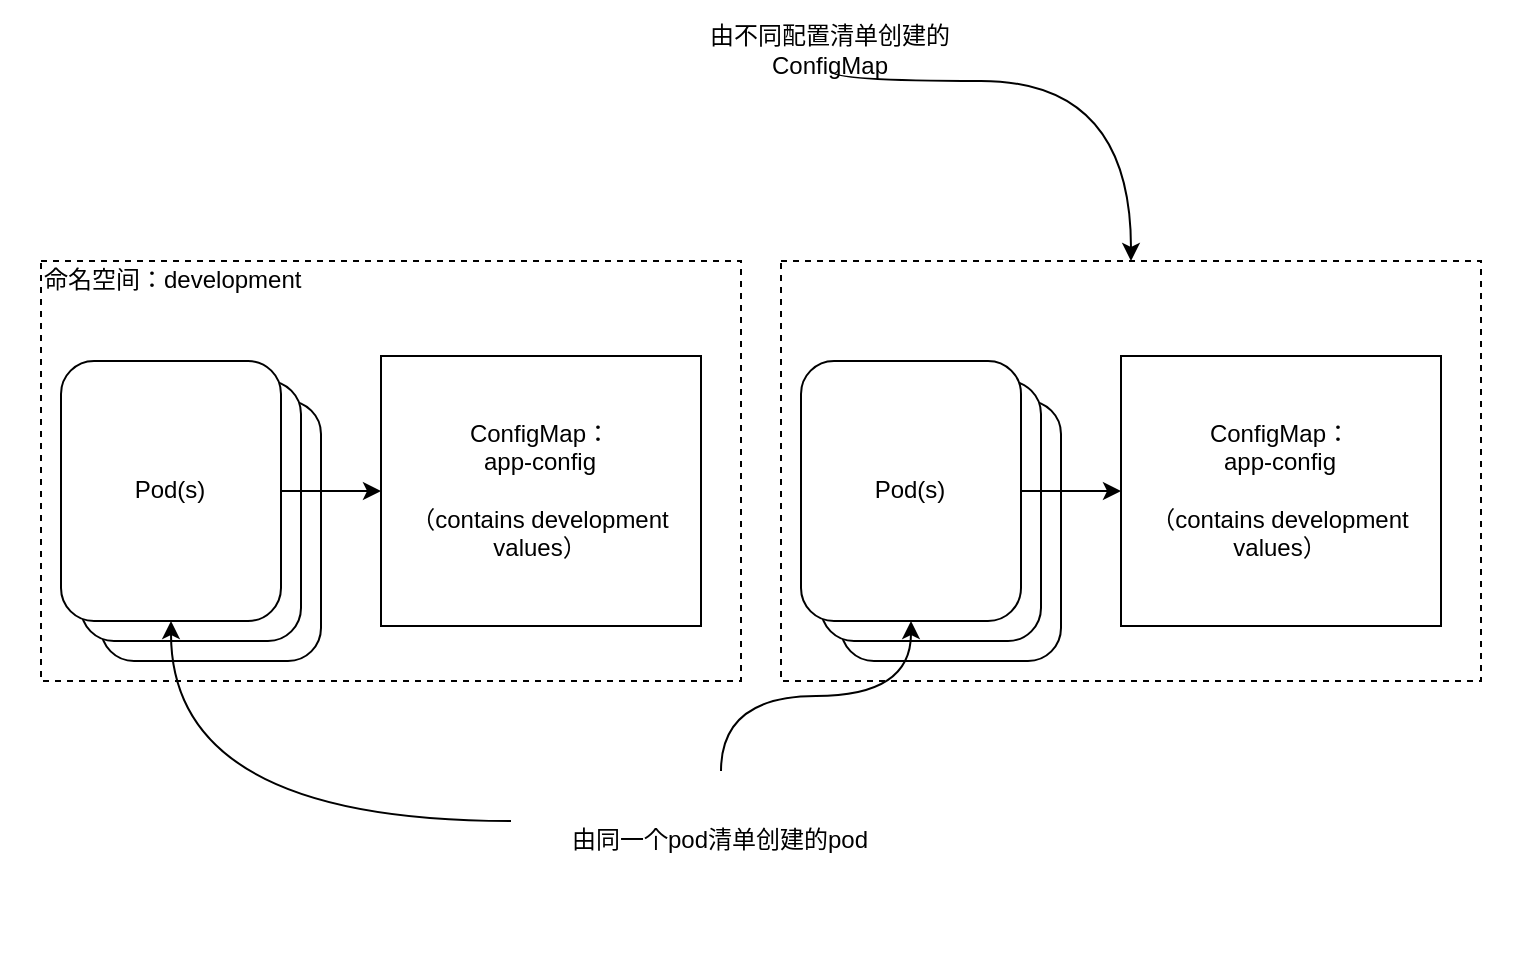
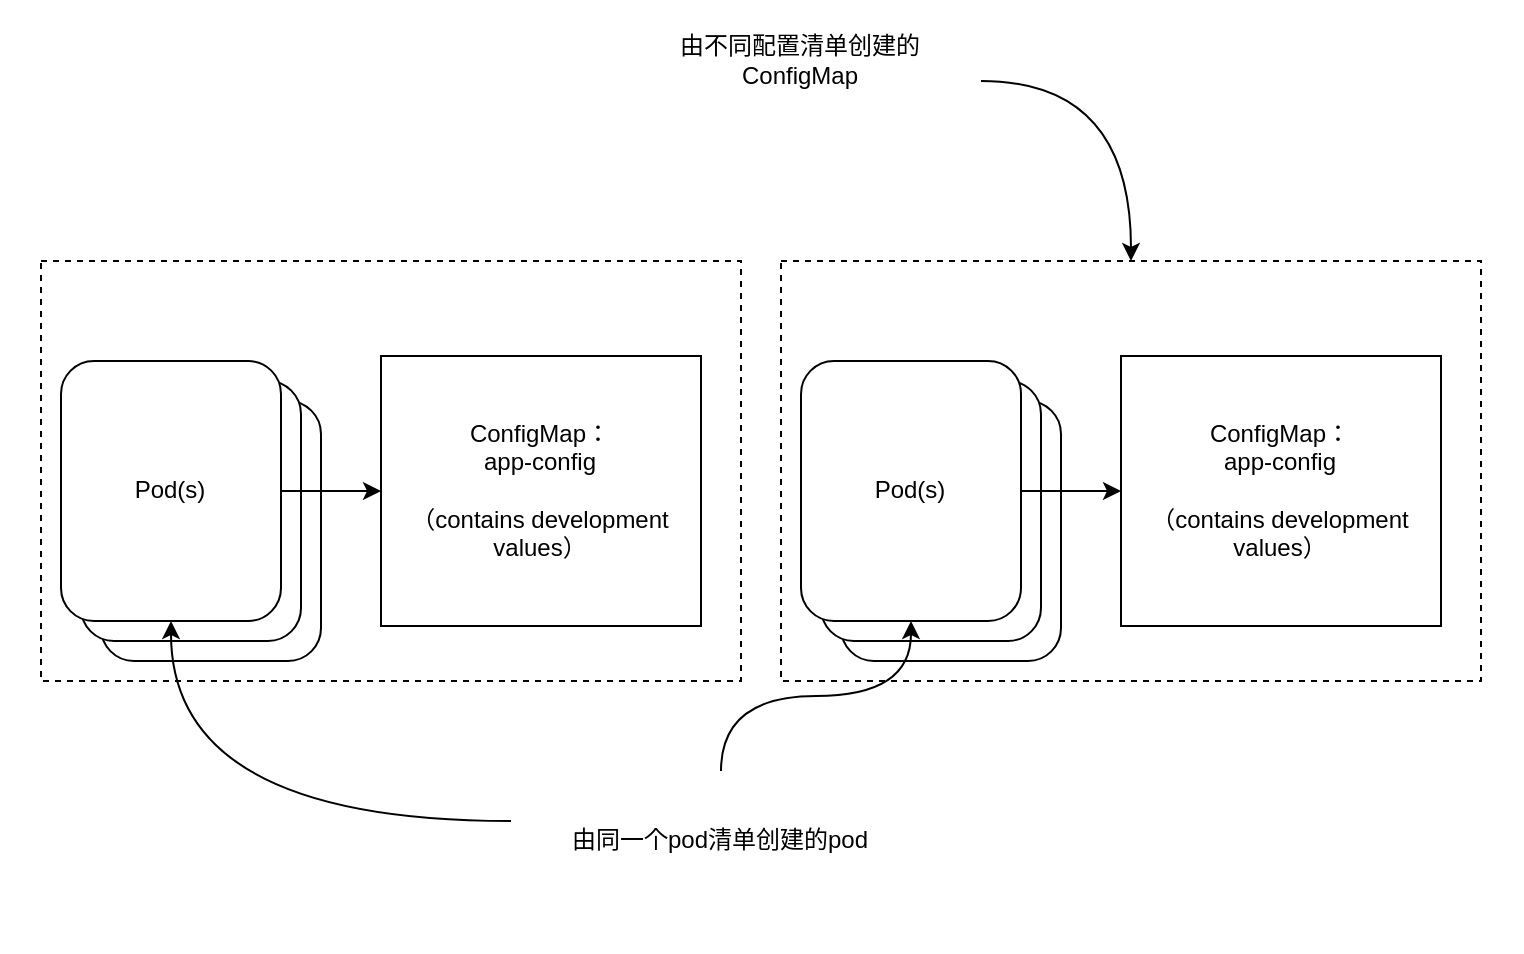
  <mxCell id="0" />
  <mxCell id="1" parent="0" />
  <mxCell id="2" value="" style="rounded=0;whiteSpace=wrap;html=1;dashed=1;" vertex="1" parent="1"><mxGeometry x="20" y="130" width="350" height="210" as="geometry" /></mxCell>
  <mxCell id="3" value="" style="rounded=1;whiteSpace=wrap;html=1;" vertex="1" parent="1"><mxGeometry x="50" y="200" width="110" height="130" as="geometry" /></mxCell>
  <mxCell id="4" value="" style="rounded=1;whiteSpace=wrap;html=1;" vertex="1" parent="1"><mxGeometry x="40" y="190" width="110" height="130" as="geometry" /></mxCell>
  <mxCell id="5" style="edgeStyle=orthogonalEdgeStyle;rounded=0;orthogonalLoop=1;jettySize=auto;html=1;" edge="1" parent="1" source="6" target="7"><mxGeometry relative="1" as="geometry" /></mxCell>
  <mxCell id="6" value="Pod(s)" style="rounded=1;whiteSpace=wrap;html=1;" vertex="1" parent="1"><mxGeometry x="30" y="180" width="110" height="130" as="geometry" /></mxCell>
  <mxCell id="7" value="ConfigMap：&lt;br&gt;app-config&lt;br&gt;&lt;br&gt;（contains development values）" style="rounded=0;whiteSpace=wrap;html=1;" vertex="1" parent="1"><mxGeometry x="190" y="177.5" width="160" height="135" as="geometry" /></mxCell>
  <mxCell id="8" value="" style="rounded=0;whiteSpace=wrap;html=1;dashed=1;" vertex="1" parent="1"><mxGeometry x="390" y="130" width="350" height="210" as="geometry" /></mxCell>
  <mxCell id="9" value="" style="rounded=1;whiteSpace=wrap;html=1;" vertex="1" parent="1"><mxGeometry x="420" y="200" width="110" height="130" as="geometry" /></mxCell>
  <mxCell id="10" value="" style="rounded=1;whiteSpace=wrap;html=1;" vertex="1" parent="1"><mxGeometry x="410" y="190" width="110" height="130" as="geometry" /></mxCell>
  <mxCell id="11" style="edgeStyle=orthogonalEdgeStyle;rounded=0;orthogonalLoop=1;jettySize=auto;html=1;" edge="1" parent="1" source="12" target="13"><mxGeometry relative="1" as="geometry" /></mxCell>
  <mxCell id="12" value="Pod(s)" style="rounded=1;whiteSpace=wrap;html=1;" vertex="1" parent="1"><mxGeometry x="400" y="180" width="110" height="130" as="geometry" /></mxCell>
  <mxCell id="13" value="ConfigMap：&lt;br&gt;app-config&lt;br&gt;&lt;br&gt;（contains development values）" style="rounded=0;whiteSpace=wrap;html=1;" vertex="1" parent="1"><mxGeometry x="560" y="177.5" width="160" height="135" as="geometry" /></mxCell>
- <mxCell id="14" value="命名空间：development" style="text;html=1;strokeColor=none;fillColor=none;align=left;verticalAlign=middle;whiteSpace=wrap;rounded=0;" vertex="1" parent="1"><mxGeometry x="20" y="130" width="230" height="20" as="geometry" /></mxCell>
  <mxCell id="15" style="edgeStyle=orthogonalEdgeStyle;orthogonalLoop=1;jettySize=auto;html=1;entryX=0.5;entryY=1;entryDx=0;entryDy=0;curved=1;" edge="1" parent="1" source="17" target="12"><mxGeometry relative="1" as="geometry" /></mxCell>
  <mxCell id="16" style="edgeStyle=orthogonalEdgeStyle;curved=1;orthogonalLoop=1;jettySize=auto;html=1;entryX=0.5;entryY=1;entryDx=0;entryDy=0;" edge="1" parent="1" source="17" target="6"><mxGeometry relative="1" as="geometry"><Array as="points"><mxPoint x="335" y="410" /><mxPoint x="85" y="410" /></Array></mxGeometry></mxCell>
  <mxCell id="17" value="由同一个pod清单创建的pod" style="text;html=1;strokeColor=none;fillColor=none;align=center;verticalAlign=middle;whiteSpace=wrap;rounded=0;" vertex="1" parent="1"><mxGeometry x="255" y="385" width="210" height="70" as="geometry" /></mxCell>
  <mxCell id="18" style="edgeStyle=orthogonalEdgeStyle;curved=1;orthogonalLoop=1;jettySize=auto;html=1;" edge="1" parent="1" source="19" target="8"><mxGeometry relative="1" as="geometry"><Array as="points"><mxPoint x="565" y="40" /></Array></mxGeometry></mxCell>
- <mxCell id="19" value="由不同配置清单创建的ConfigMap" style="text;html=1;strokeColor=none;fillColor=none;align=center;verticalAlign=middle;whiteSpace=wrap;rounded=0;" vertex="1" parent="1"><mxGeometry x="325" y="15" width="180" height="20" as="geometry" /></mxCell>
+ <mxCell id="19" value="由不同配置清单创建的ConfigMap" style="text;html=1;strokeColor=none;fillColor=none;align=center;verticalAlign=middle;whiteSpace=wrap;rounded=0;" vertex="1" parent="1"><mxGeometry x="310" y="20" width="180" height="20" as="geometry" /></mxCell>
